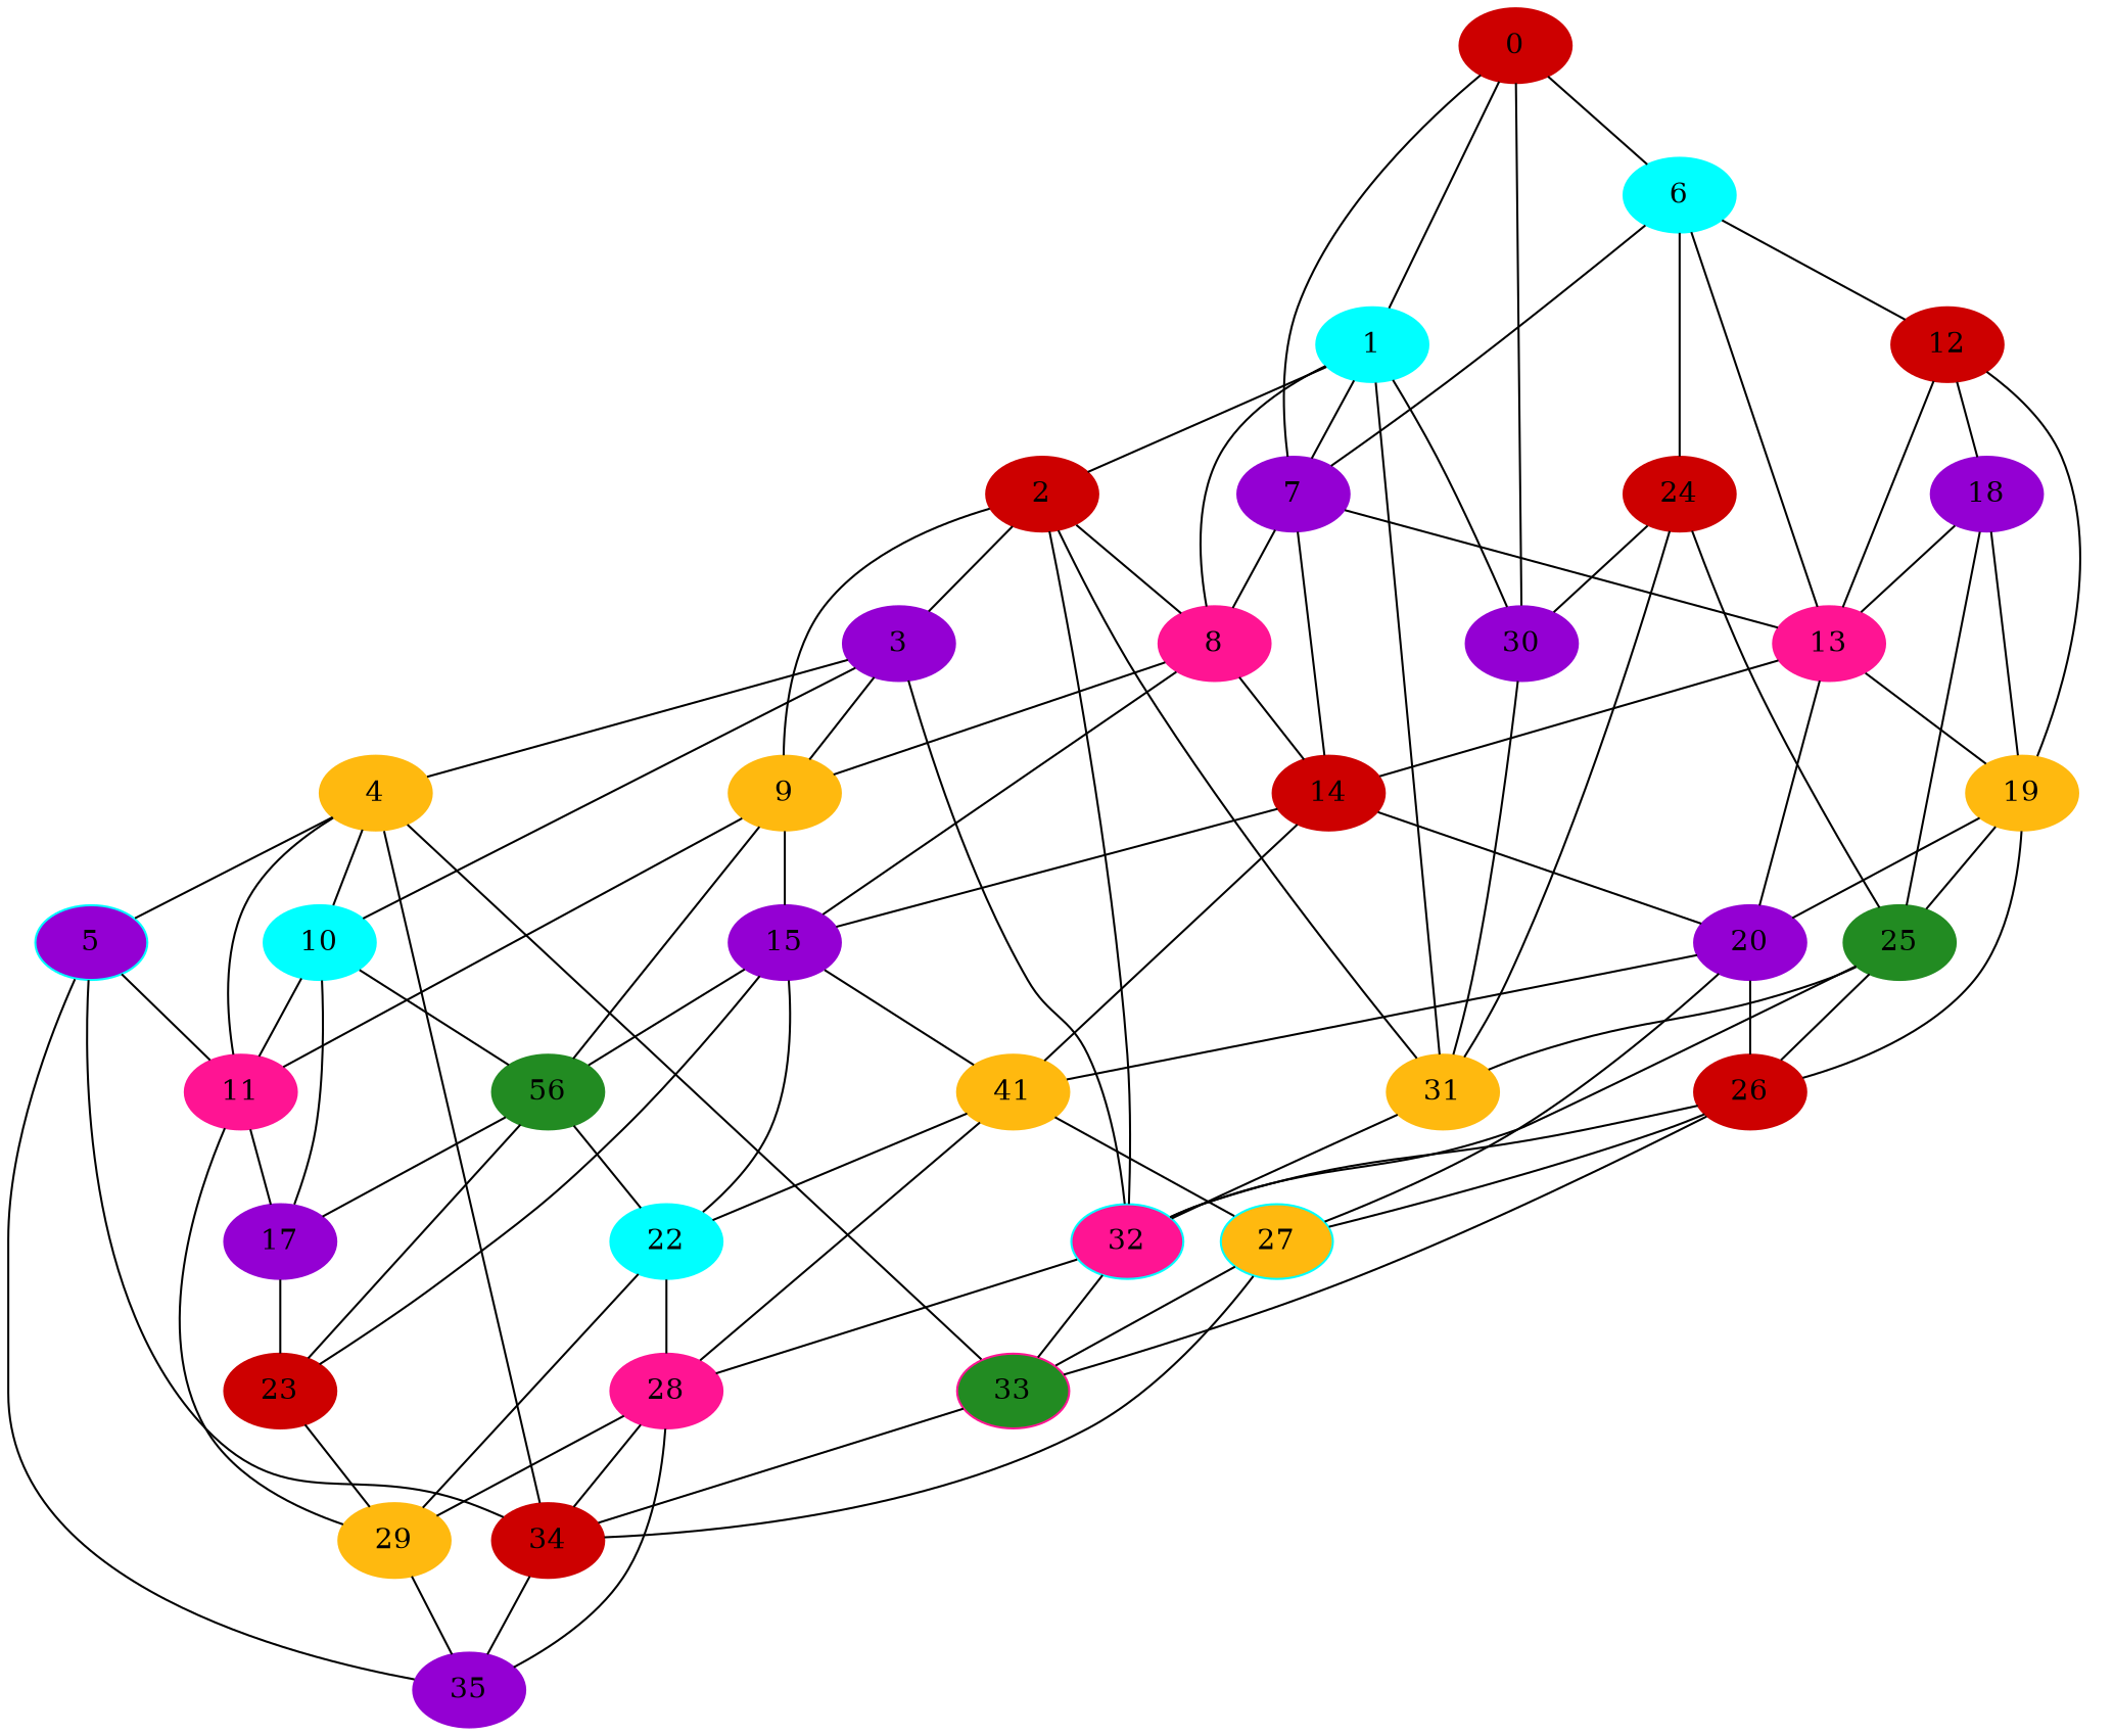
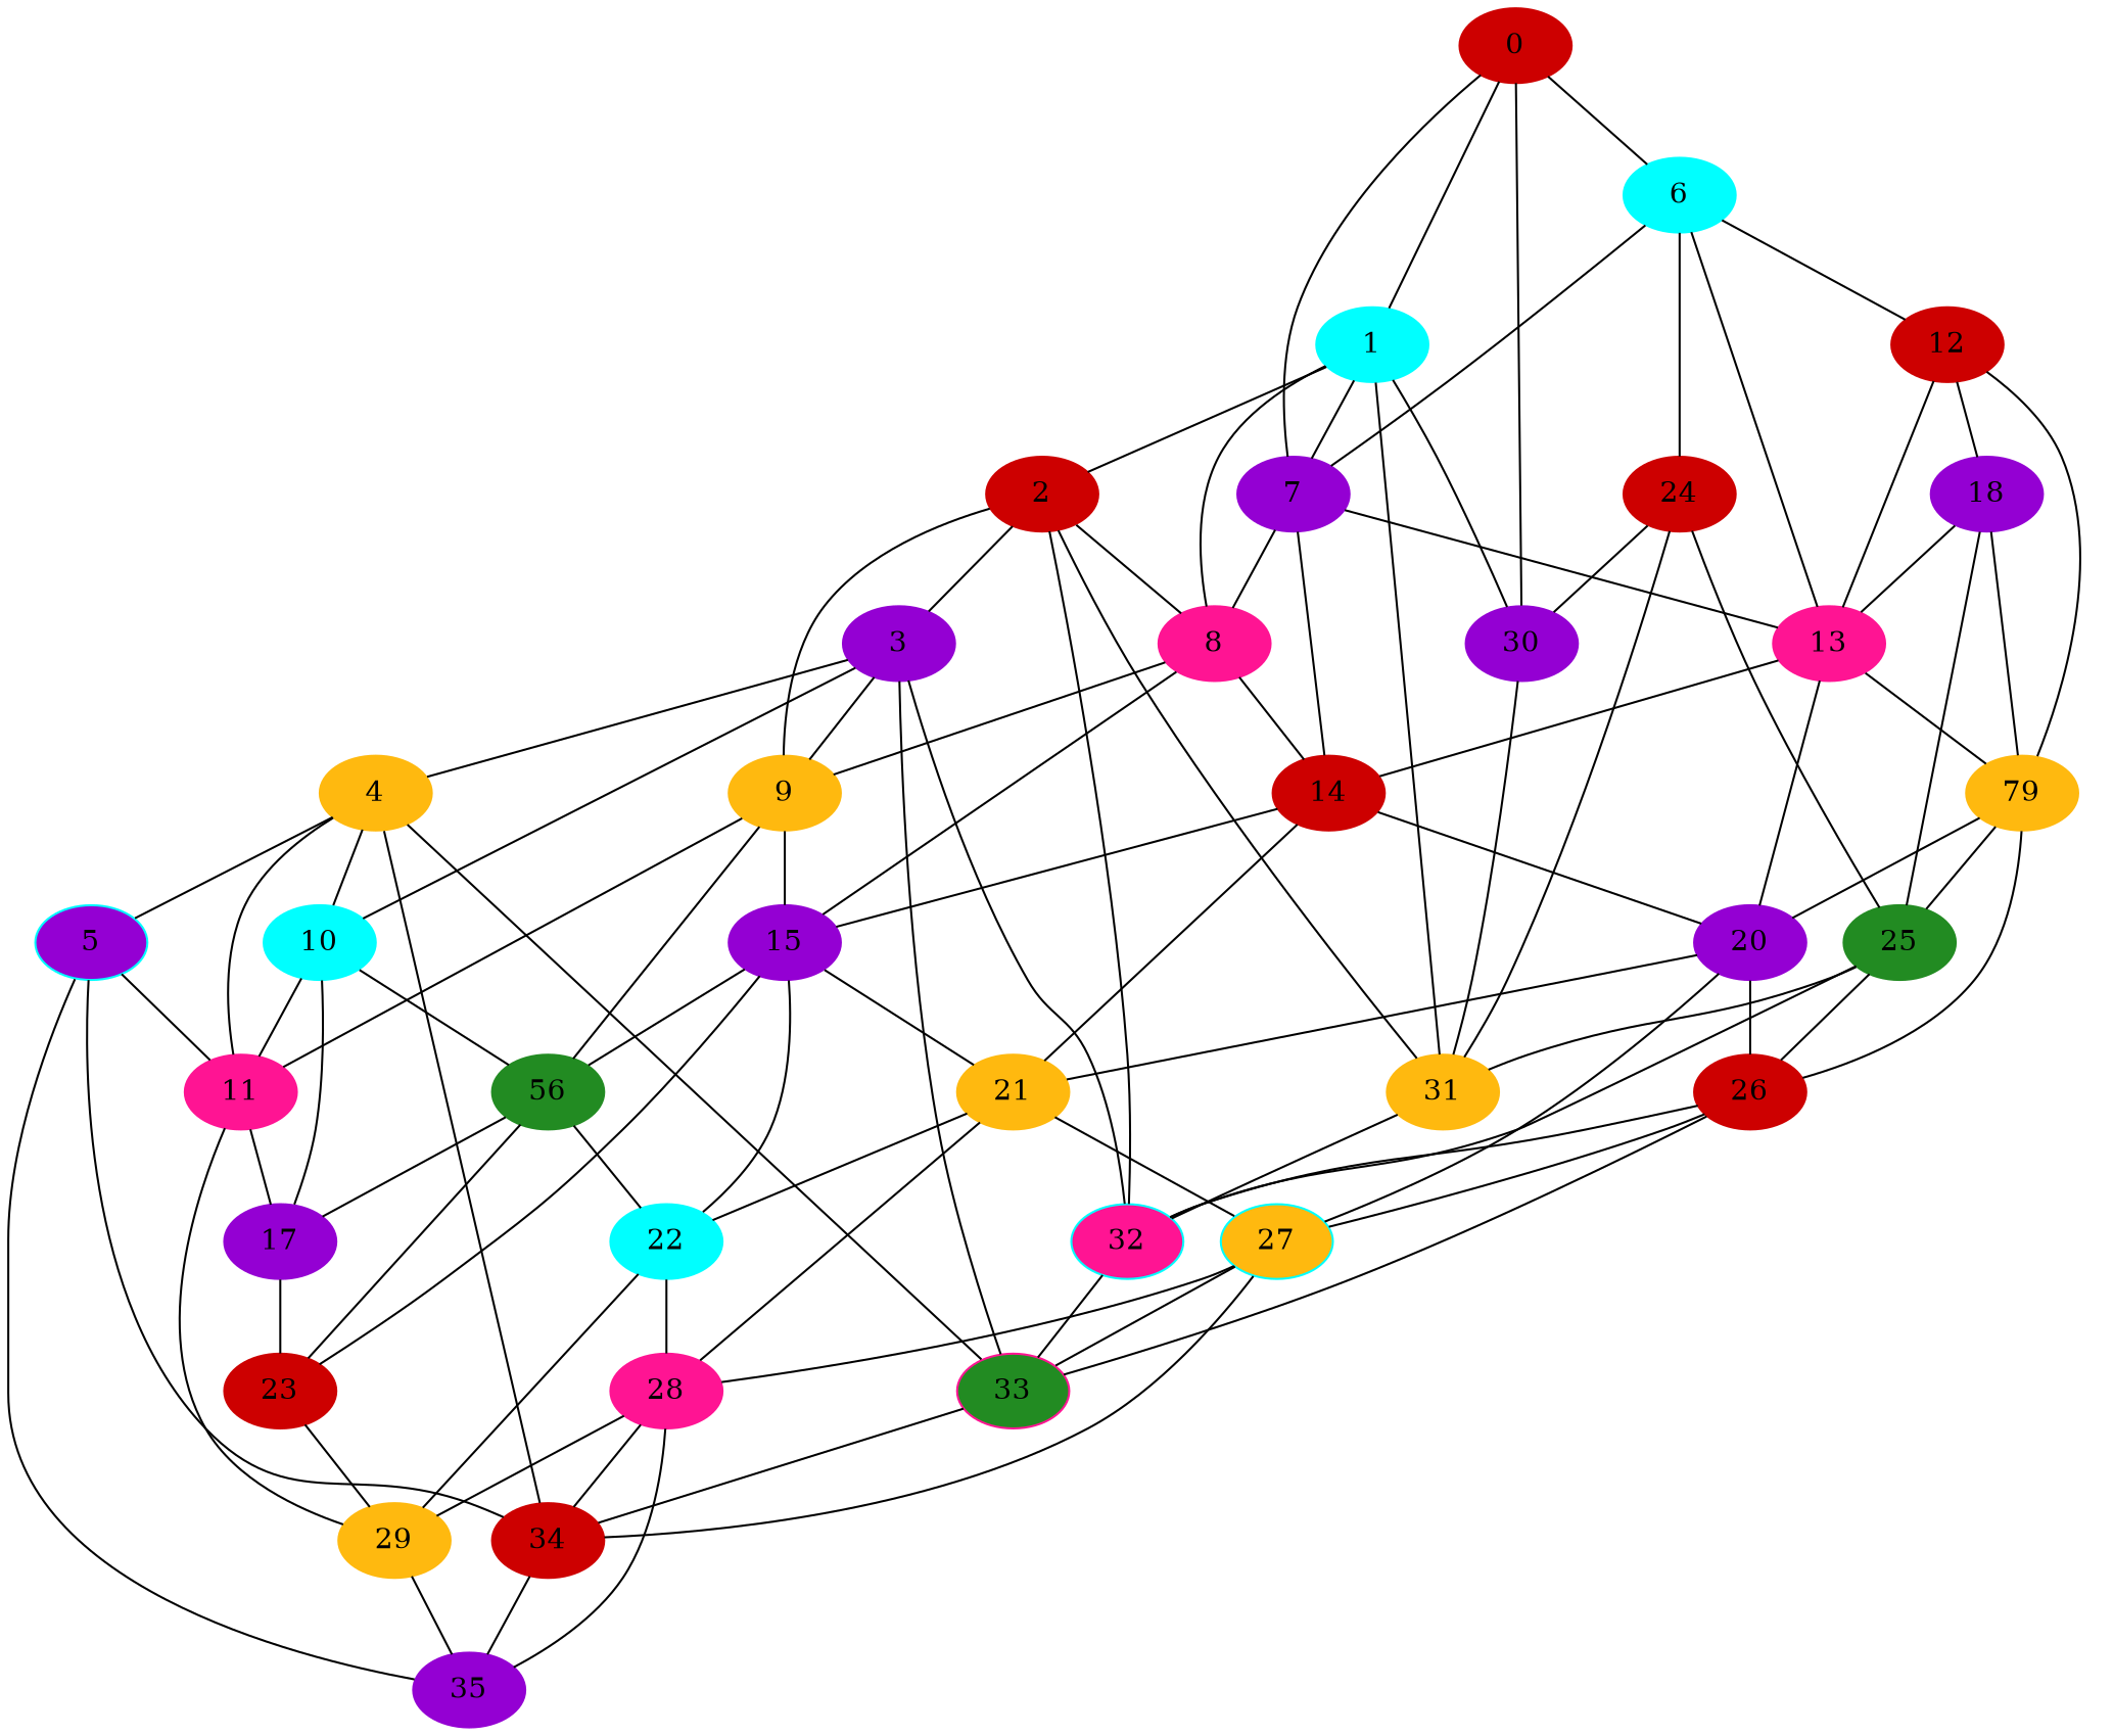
  graph {
    node [color=red3 style=filled]
    1 [color=cyan]
    0
    6 [color=cyan]
    7 [color=darkviolet]
    30 [color=darkviolet]
    2
    8 [color=deeppink]
    31 [color=darkgoldenrod1]
    12
    13 [color=deeppink]
    24
    14
    3 [color=darkviolet]
    9 [color=darkgoldenrod1]
    32 [color=cyan fillcolor=deeppink]
    15 [color=darkviolet]
    4 [color=darkgoldenrod1]
    10 [color=cyan]
    33 [color=deeppink fillcolor=forestgreen]
    11 [color=deeppink]
    n21 [color=forestgreen label=56]
    5 [color=cyan fillcolor=darkviolet]
    34
    17 [color=darkviolet]
    35 [color=darkviolet]
    29 [color=darkgoldenrod1]
    18 [color=darkviolet]
-   19 [color=darkgoldenrod1]
+   19 [color=darkgoldenrod1 label=79]
    20 [color=darkviolet]
    25 [color=forestgreen]
-   21 [color=darkgoldenrod1 label=41]
+   21 [color=darkgoldenrod1]
    22 [color=cyan]
    23
    26
    27 [color=cyan fillcolor=darkgoldenrod1]
    28 [color=deeppink]
    1 -- 7
    1 -- 30
    1 -- 2
    1 -- 8
    1 -- 31
    0 -- 1
    0 -- 6
    0 -- 7
    0 -- 30
    6 -- 7
    6 -- 12
    6 -- 13
    6 -- 24
    7 -- 8
    7 -- 13
    7 -- 14
    30 -- 31
    2 -- 8
    2 -- 31
    2 -- 3
    2 -- 9
    2 -- 32
    8 -- 14
    8 -- 9
    8 -- 15
    31 -- 32
    12 -- 13
    12 -- 18
    12 -- 19
    13 -- 14
    13 -- 19
    13 -- 20
    24 -- 30
    24 -- 31
    24 -- 25
    14 -- 15
    14 -- 20
    14 -- 21
    3 -- 9
    3 -- 32
    3 -- 4
    3 -- 10
+   3 -- 33
    9 -- 15
    9 -- 11
    9 -- n21
    32 -- 33
    15 -- n21
    15 -- 21
    15 -- 22
    15 -- 23
    4 -- 10
    4 -- 33
    4 -- 11
    4 -- 5
    4 -- 34
    10 -- 11
    10 -- n21
    10 -- 17
    33 -- 34
    11 -- 17
    11 -- 29
    n21 -- 17
    n21 -- 22
    n21 -- 23
    5 -- 11
    5 -- 34
    5 -- 35
    34 -- 35
    17 -- 23
    29 -- 35
    18 -- 13
    18 -- 19
    18 -- 25
    19 -- 20
    19 -- 25
    19 -- 26
    20 -- 21
    20 -- 26
    20 -- 27
    25 -- 31
    25 -- 32
    25 -- 26
    21 -- 22
    21 -- 27
    21 -- 28
    22 -- 29
    22 -- 28
    23 -- 29
    26 -- 32
    26 -- 33
    26 -- 27
    27 -- 33
    27 -- 34
-   32 -- 28
+   27 -- 28
    28 -- 34
    28 -- 35
    28 -- 29
  }
